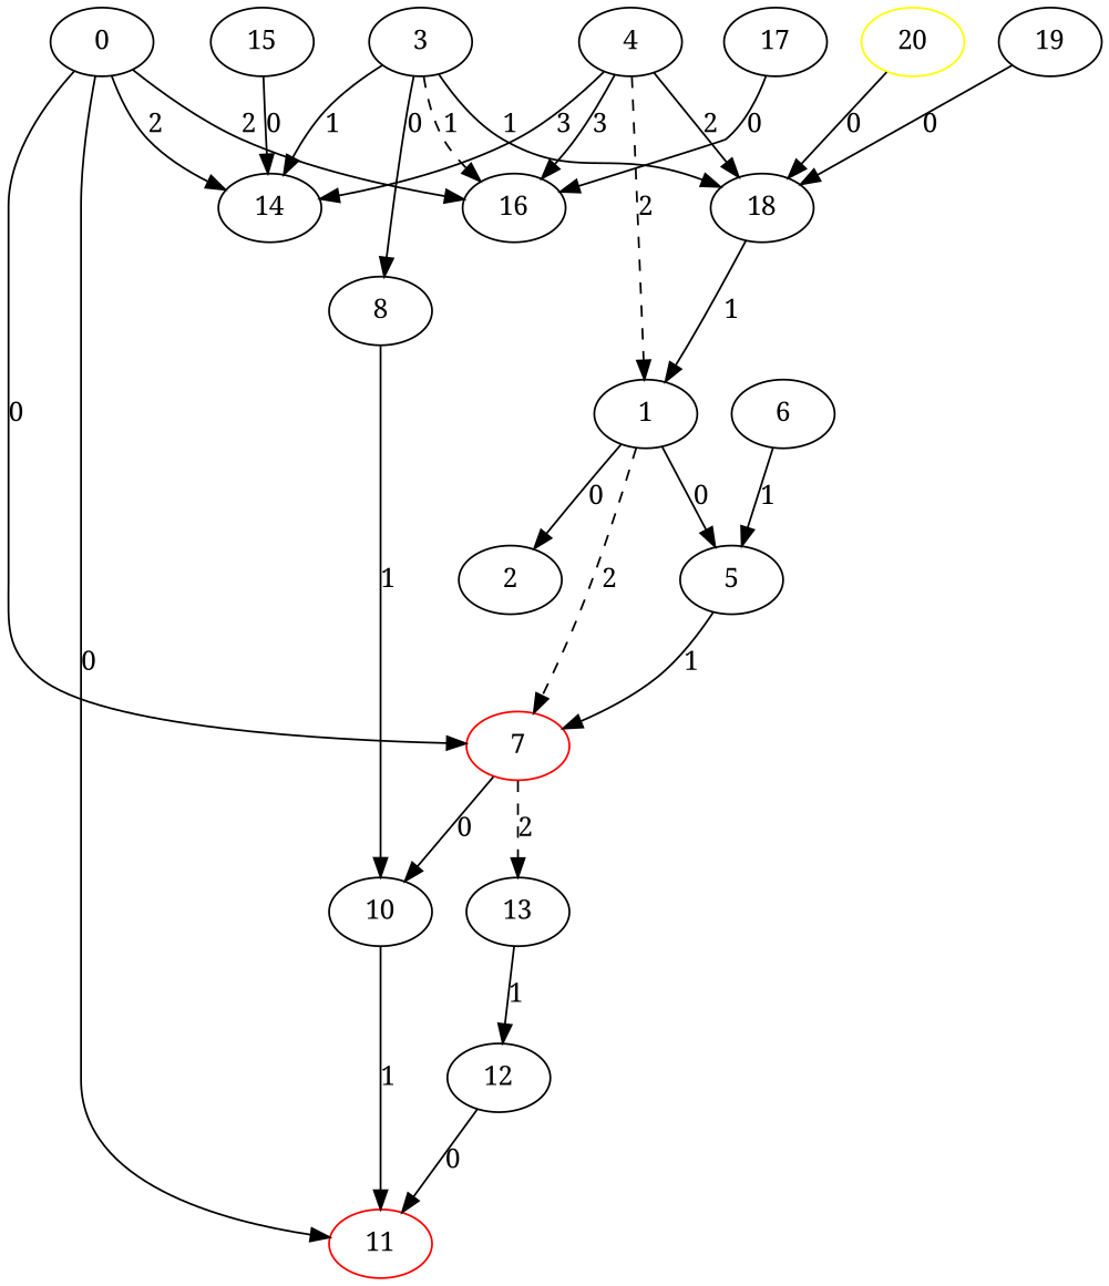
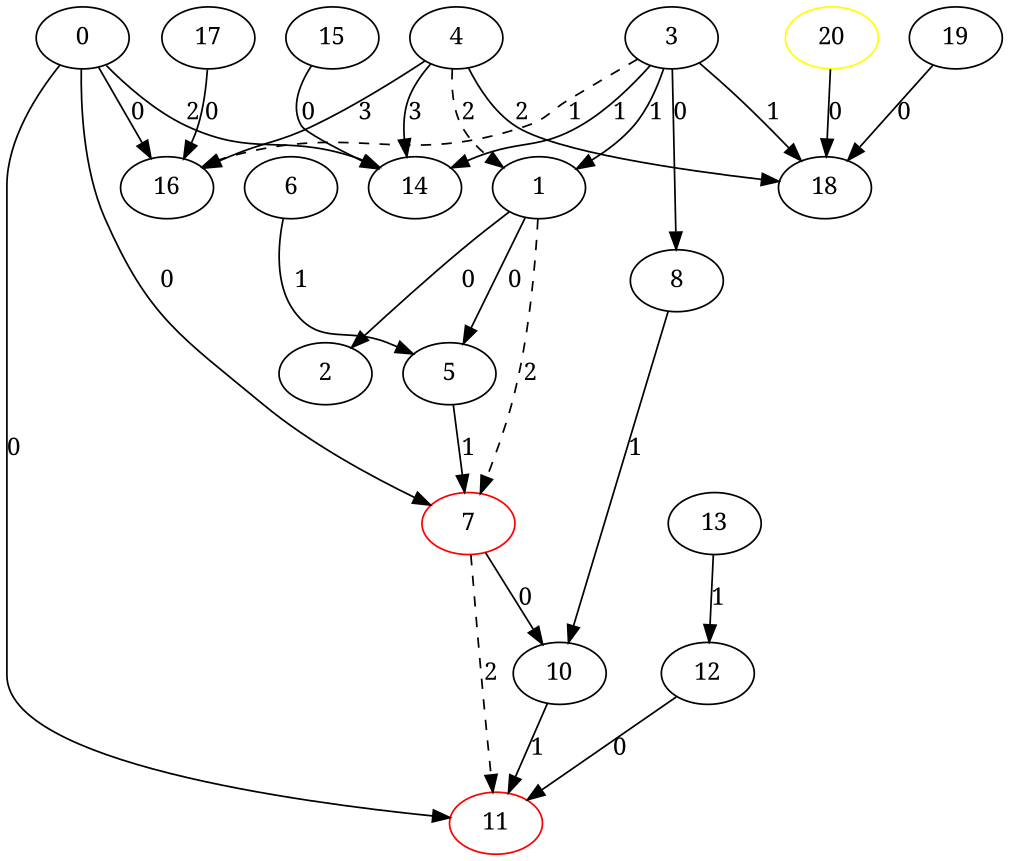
  digraph {
    fontname="Noto Serif"
    node [BB=1 SS=0 bw=0 cv=0 fontname="Noto Serif" nodeT=sym op=NaS symid=-1 symidR=0]
    edge [fontname="Noto Serif"]
    0 [BB=0 symid=0]
    7 [color=red nodeT=falseRootPhi symid=9]
    11 [color=red nodeT=falseRootPhi symid=11]
    14 [BB=2 op=_sym_build_write_memory symid=5]
    16 [BB=3 op=_sym_build_write_memory symid=6]
    10 [op=_sym_build_equal symid=3]
    1 [op=_sym_build_read_memory symid=1]
    5 [op=_sym_build_zext symid=2]
    2 [bw=4 nodeT=runtimeInt]
    3 [BB=0 bw=4 cv=1 nodeT=constantInt]
    8 [op=_sym_build_integer symid=10]
    18 [BB=4 op=_sym_build_read_memory symid=7]
    4 [BB=0 bw=1 cv=1 nodeT=constantInt]
    6 [BB=0 bw=1 cv=24 nodeT=constantInt]
    12 [op=_sym_build_path_constraint symid=4]
    13 [bw=1 nodeT=runtimeInt]
    15 [BB=2 bw=4 nodeT=runtimeInt]
    17 [BB=3 bw=4 nodeT=runtimeInt]
    20 [BB=4 SS=1 color=yellow op=_sym_set_return_expression symid=8]
    19 [BB=4 bw=4 nodeT=runtimeInt]
    0 -> 7 [label=0]
    0 -> 11 [label=0]
    0 -> 14 [label=2]
-   0 -> 16 [label=2]
-   7 -> 13 [label=2 style=dashed]
+   0 -> 16 [label=0]
+   7 -> 11 [label=2 style=dashed]
    7 -> 10 [label=0]
    10 -> 11 [label=1]
    1 -> 7 [label=2 style=dashed]
    1 -> 5 [label=0]
    1 -> 2 [label=0]
    5 -> 7 [label=1]
    3 -> 14 [label=1]
    3 -> 16 [label=1 style=dashed]
-   18 -> 1 [label=1]
+   3 -> 1 [label=1]
    3 -> 8 [label=0]
    3 -> 18 [label=1]
    8 -> 10 [label=1]
    4 -> 14 [label=3]
    4 -> 16 [label=3]
    4 -> 1 [label=2 style=dashed]
    4 -> 18 [label=2]
    6 -> 5 [label=1]
    12 -> 11 [label=0]
    13 -> 12 [label=1]
    15 -> 14 [label=0]
    17 -> 16 [label=0]
    20 -> 18 [label=0]
    19 -> 18 [label=0]
  }
